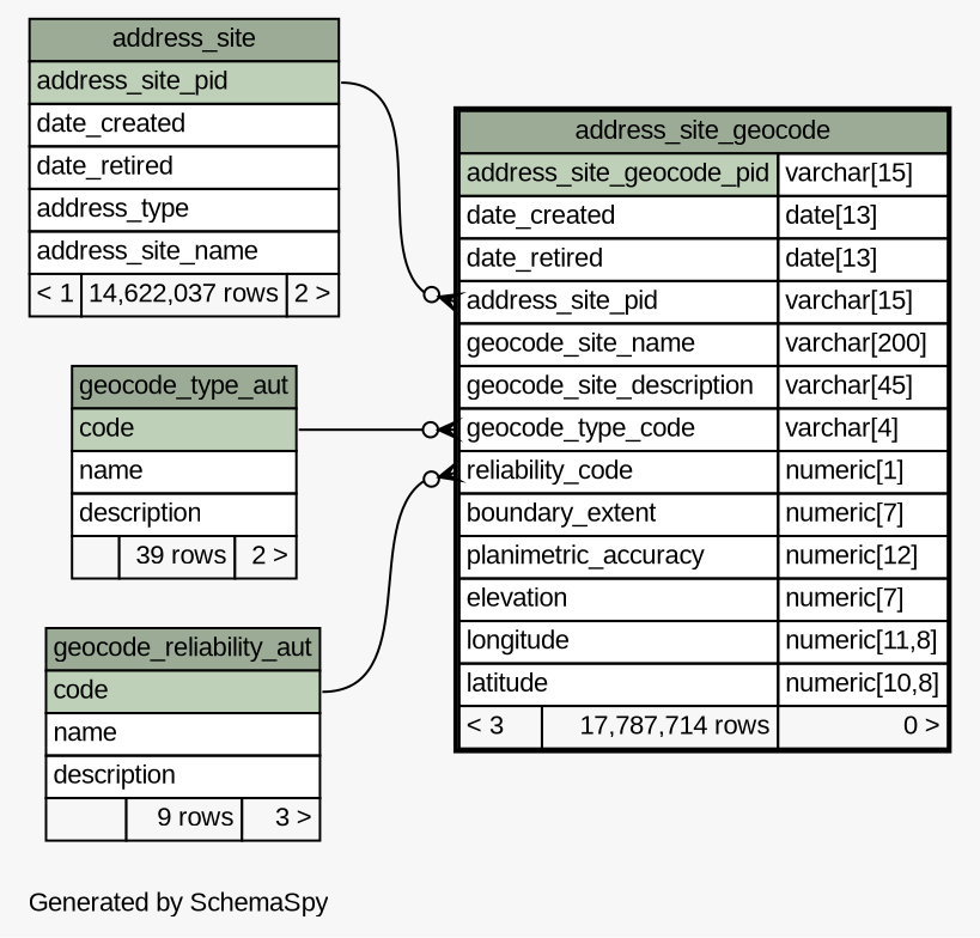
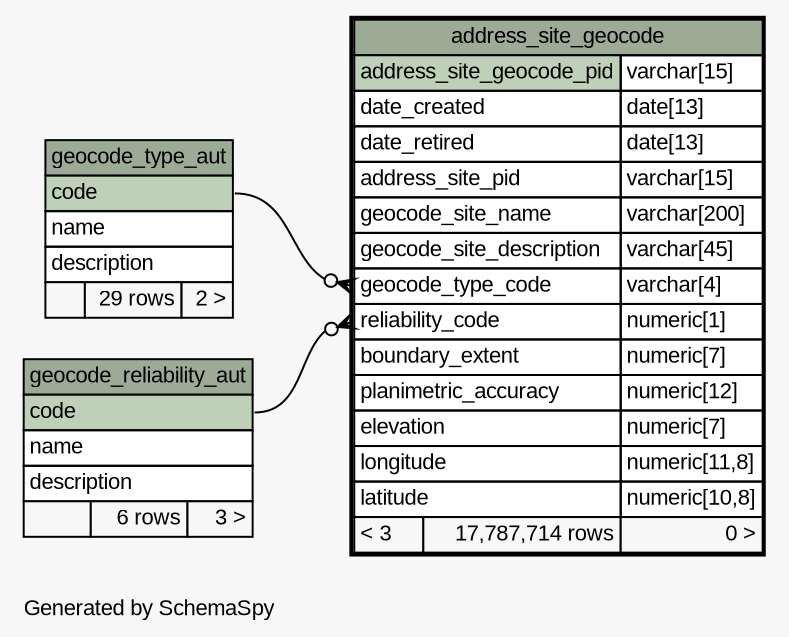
  digraph {
    bgcolor="#f7f7f7"
    fontname="Liberation Sans"
    fontsize=11
    label="\nGenerated by SchemaSpy"
    labeljust=l
    nodesep=0.18
    rankdir=RL
    ranksep=0.46
    node [fontname="Liberation Sans" fontsize=11 shape=plaintext]
    edge [arrowhead=none arrowsize=0.8 arrowtail=crowodot dir=back fontname="Liberation Sans" headport="code:e"]
    n1 [label=<     <TABLE BORDER="2" CELLBORDER="1" CELLSPACING="0" BGCOLOR="#ffffff">       <TR><TD COLSPAN="3" BGCOLOR="#9bab96" ALIGN="CENTER">address_site_geocode</TD></TR>       <TR><TD PORT="address_site_geocode_pid" COLSPAN="2" BGCOLOR="#bed1b8" ALIGN="LEFT">address_site_geocode_pid</TD><TD PORT="address_site_geocode_pid.type" ALIGN="LEFT">varchar[15]</TD></TR>       <TR><TD PORT="date_created" COLSPAN="2" ALIGN="LEFT">date_created</TD><TD PORT="date_created.type" ALIGN="LEFT">date[13]</TD></TR>       <TR><TD PORT="date_retired" COLSPAN="2" ALIGN="LEFT">date_retired</TD><TD PORT="date_retired.type" ALIGN="LEFT">date[13]</TD></TR>       <TR><TD PORT="address_site_pid" COLSPAN="2" ALIGN="LEFT">address_site_pid</TD><TD PORT="address_site_pid.type" ALIGN="LEFT">varchar[15]</TD></TR>       <TR><TD PORT="geocode_site_name" COLSPAN="2" ALIGN="LEFT">geocode_site_name</TD><TD PORT="geocode_site_name.type" ALIGN="LEFT">varchar[200]</TD></TR>       <TR><TD PORT="geocode_site_description" COLSPAN="2" ALIGN="LEFT">geocode_site_description</TD><TD PORT="geocode_site_description.type" ALIGN="LEFT">varchar[45]</TD></TR>       <TR><TD PORT="geocode_type_code" COLSPAN="2" ALIGN="LEFT">geocode_type_code</TD><TD PORT="geocode_type_code.type" ALIGN="LEFT">varchar[4]</TD></TR>       <TR><TD PORT="reliability_code" COLSPAN="2" ALIGN="LEFT">reliability_code</TD><TD PORT="reliability_code.type" ALIGN="LEFT">numeric[1]</TD></TR>       <TR><TD PORT="boundary_extent" COLSPAN="2" ALIGN="LEFT">boundary_extent</TD><TD PORT="boundary_extent.type" ALIGN="LEFT">numeric[7]</TD></TR>       <TR><TD PORT="planimetric_accuracy" COLSPAN="2" ALIGN="LEFT">planimetric_accuracy</TD><TD PORT="planimetric_accuracy.type" ALIGN="LEFT">numeric[12]</TD></TR>       <TR><TD PORT="elevation" COLSPAN="2" ALIGN="LEFT">elevation</TD><TD PORT="elevation.type" ALIGN="LEFT">numeric[7]</TD></TR>       <TR><TD PORT="longitude" COLSPAN="2" ALIGN="LEFT">longitude</TD><TD PORT="longitude.type" ALIGN="LEFT">numeric[11,8]</TD></TR>       <TR><TD PORT="latitude" COLSPAN="2" ALIGN="LEFT">latitude</TD><TD PORT="latitude.type" ALIGN="LEFT">numeric[10,8]</TD></TR>       <TR><TD ALIGN="LEFT" BGCOLOR="#f7f7f7">&lt; 3</TD><TD ALIGN="RIGHT" BGCOLOR="#f7f7f7">17,787,714 rows</TD><TD ALIGN="RIGHT" BGCOLOR="#f7f7f7">0 &gt;</TD></TR>     </TABLE>>]
-   n2 [label=<     <TABLE BORDER="0" CELLBORDER="1" CELLSPACING="0" BGCOLOR="#ffffff">       <TR><TD COLSPAN="3" BGCOLOR="#9bab96" ALIGN="CENTER">address_site</TD></TR>       <TR><TD PORT="address_site_pid" COLSPAN="3" BGCOLOR="#bed1b8" ALIGN="LEFT">address_site_pid</TD></TR>       <TR><TD PORT="date_created" COLSPAN="3" ALIGN="LEFT">date_created</TD></TR>       <TR><TD PORT="date_retired" COLSPAN="3" ALIGN="LEFT">date_retired</TD></TR>       <TR><TD PORT="address_type" COLSPAN="3" ALIGN="LEFT">address_type</TD></TR>       <TR><TD PORT="address_site_name" COLSPAN="3" ALIGN="LEFT">address_site_name</TD></TR>       <TR><TD ALIGN="LEFT" BGCOLOR="#f7f7f7">&lt; 1</TD><TD ALIGN="RIGHT" BGCOLOR="#f7f7f7">14,622,037 rows</TD><TD ALIGN="RIGHT" BGCOLOR="#f7f7f7">2 &gt;</TD></TR>     </TABLE>>]
-   n3 [label=<     <TABLE BORDER="0" CELLBORDER="1" CELLSPACING="0" BGCOLOR="#ffffff">       <TR><TD COLSPAN="3" BGCOLOR="#9bab96" ALIGN="CENTER">geocode_type_aut</TD></TR>       <TR><TD PORT="code" COLSPAN="3" BGCOLOR="#bed1b8" ALIGN="LEFT">code</TD></TR>       <TR><TD PORT="name" COLSPAN="3" ALIGN="LEFT">name</TD></TR>       <TR><TD PORT="description" COLSPAN="3" ALIGN="LEFT">description</TD></TR>       <TR><TD ALIGN="LEFT" BGCOLOR="#f7f7f7">  </TD><TD ALIGN="RIGHT" BGCOLOR="#f7f7f7">39 rows</TD><TD ALIGN="RIGHT" BGCOLOR="#f7f7f7">2 &gt;</TD></TR>     </TABLE>>]
-   n4 [label=<     <TABLE BORDER="0" CELLBORDER="1" CELLSPACING="0" BGCOLOR="#ffffff">       <TR><TD COLSPAN="3" BGCOLOR="#9bab96" ALIGN="CENTER">geocode_reliability_aut</TD></TR>       <TR><TD PORT="code" COLSPAN="3" BGCOLOR="#bed1b8" ALIGN="LEFT">code</TD></TR>       <TR><TD PORT="name" COLSPAN="3" ALIGN="LEFT">name</TD></TR>       <TR><TD PORT="description" COLSPAN="3" ALIGN="LEFT">description</TD></TR>       <TR><TD ALIGN="LEFT" BGCOLOR="#f7f7f7">  </TD><TD ALIGN="RIGHT" BGCOLOR="#f7f7f7">9 rows</TD><TD ALIGN="RIGHT" BGCOLOR="#f7f7f7">3 &gt;</TD></TR>     </TABLE>>]
-   n1 -> n2 [headport="address_site_pid:e" tailport="address_site_pid:w"]
+   n3 [label=<     <TABLE BORDER="0" CELLBORDER="1" CELLSPACING="0" BGCOLOR="#ffffff">       <TR><TD COLSPAN="3" BGCOLOR="#9bab96" ALIGN="CENTER">geocode_type_aut</TD></TR>       <TR><TD PORT="code" COLSPAN="3" BGCOLOR="#bed1b8" ALIGN="LEFT">code</TD></TR>       <TR><TD PORT="name" COLSPAN="3" ALIGN="LEFT">name</TD></TR>       <TR><TD PORT="description" COLSPAN="3" ALIGN="LEFT">description</TD></TR>       <TR><TD ALIGN="LEFT" BGCOLOR="#f7f7f7">  </TD><TD ALIGN="RIGHT" BGCOLOR="#f7f7f7">29 rows</TD><TD ALIGN="RIGHT" BGCOLOR="#f7f7f7">2 &gt;</TD></TR>     </TABLE>>]
+   n4 [label=<     <TABLE BORDER="0" CELLBORDER="1" CELLSPACING="0" BGCOLOR="#ffffff">       <TR><TD COLSPAN="3" BGCOLOR="#9bab96" ALIGN="CENTER">geocode_reliability_aut</TD></TR>       <TR><TD PORT="code" COLSPAN="3" BGCOLOR="#bed1b8" ALIGN="LEFT">code</TD></TR>       <TR><TD PORT="name" COLSPAN="3" ALIGN="LEFT">name</TD></TR>       <TR><TD PORT="description" COLSPAN="3" ALIGN="LEFT">description</TD></TR>       <TR><TD ALIGN="LEFT" BGCOLOR="#f7f7f7">  </TD><TD ALIGN="RIGHT" BGCOLOR="#f7f7f7">6 rows</TD><TD ALIGN="RIGHT" BGCOLOR="#f7f7f7">3 &gt;</TD></TR>     </TABLE>>]
    n1 -> n3 [tailport="geocode_type_code:w"]
    n1 -> n4 [tailport="reliability_code:w"]
  }
